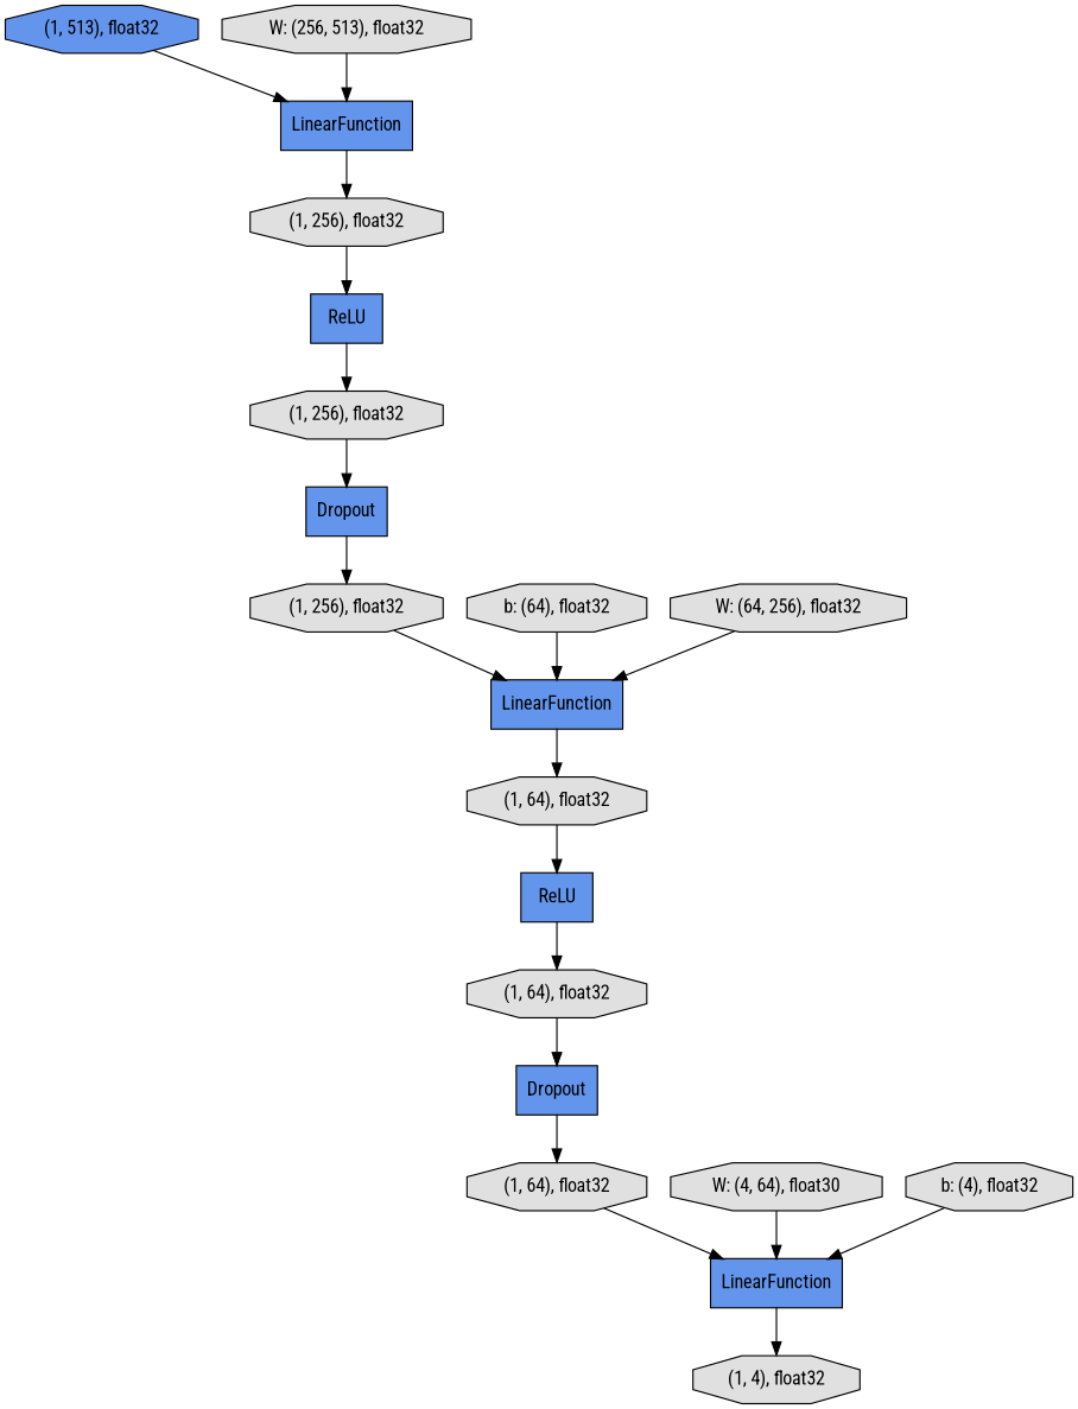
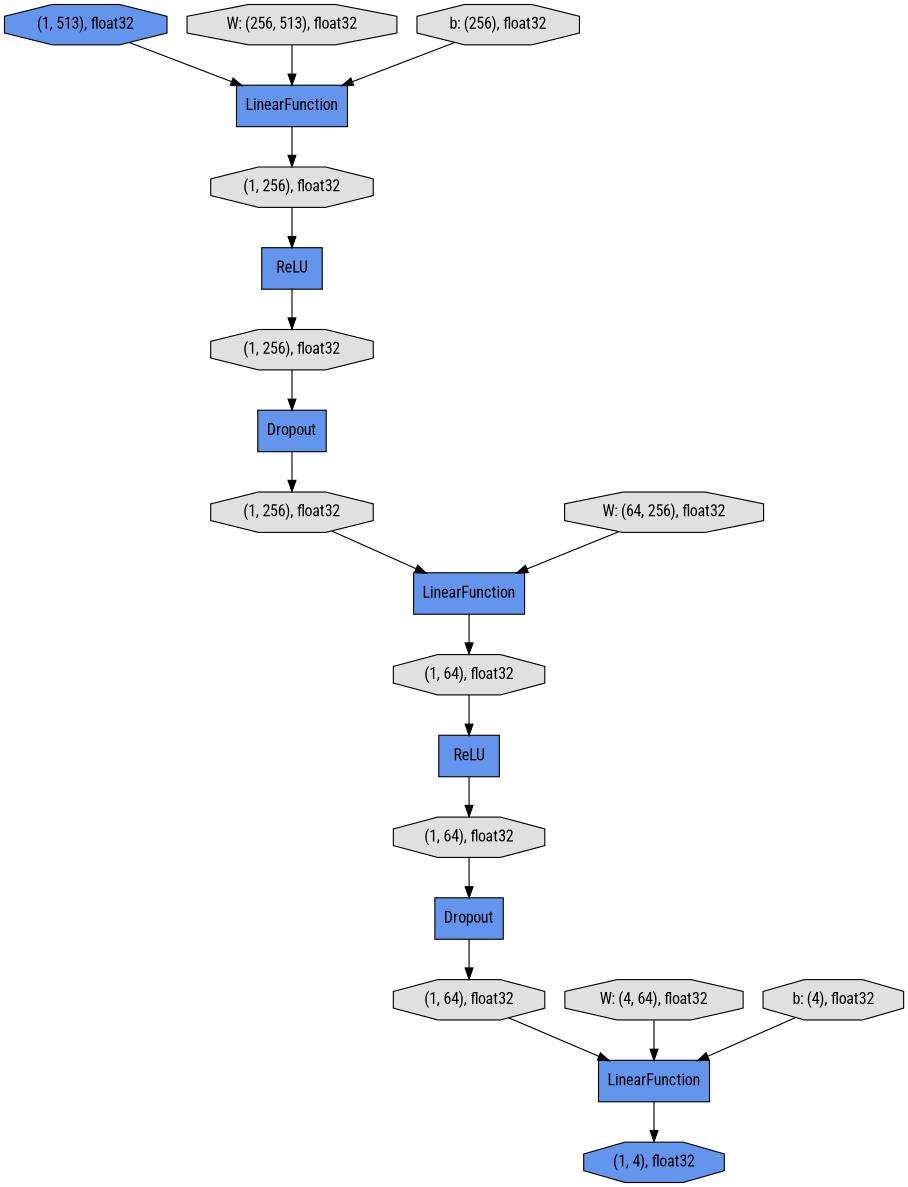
  digraph {
    fontname="Roboto Condensed"
    rankdir=TB
    node [fillcolor="#E0E0E0" fontname="Roboto Condensed" shape=octagon style=filled]
    edge [fontname="Roboto Condensed"]
    n1 [fillcolor="#6495ED" label=LinearFunction shape=record]
-   n2 [label="(1, 4), float32"]
+   n2 [fillcolor="#6495ED" label="(1, 4), float32"]
    n3 [label="(1, 64), float32"]
    n4 [fillcolor="#6495ED" label=Dropout shape=record]
    n5 [label="(1, 64), float32"]
    n6 [fillcolor="#6495ED" label="(1, 513), float32"]
    n7 [fillcolor="#6495ED" label=LinearFunction shape=record]
    n8 [label="(1, 256), float32"]
    n9 [fillcolor="#6495ED" label=Dropout shape=record]
    n10 [label="(1, 256), float32"]
    n11 [fillcolor="#6495ED" label=LinearFunction shape=record]
    n12 [fillcolor="#6495ED" label=ReLU shape=record]
    n13 [label="(1, 256), float32"]
    n14 [label="(1, 64), float32"]
    n15 [fillcolor="#6495ED" label=ReLU shape=record]
-   n16 [label="W: (4, 64), float30"]
+   n16 [label="W: (4, 64), float32"]
    n17 [label="W: (256, 513), float32"]
-   n18 [label="b: (64), float32"]
    n19 [label="W: (64, 256), float32"]
    n20 [label="b: (4), float32"]
+   n21 [label="b: (256), float32"]
    n1 -> n2
    n3 -> n4
    n4 -> n5
    n5 -> n1
    n6 -> n7
    n7 -> n8
    n8 -> n12
    n9 -> n10
    n10 -> n11
    n11 -> n14
    n12 -> n13
    n13 -> n9
    n14 -> n15
    n15 -> n3
    n16 -> n1
    n17 -> n7
-   n18 -> n11
    n19 -> n11
    n20 -> n1
+   n21 -> n7
  }
